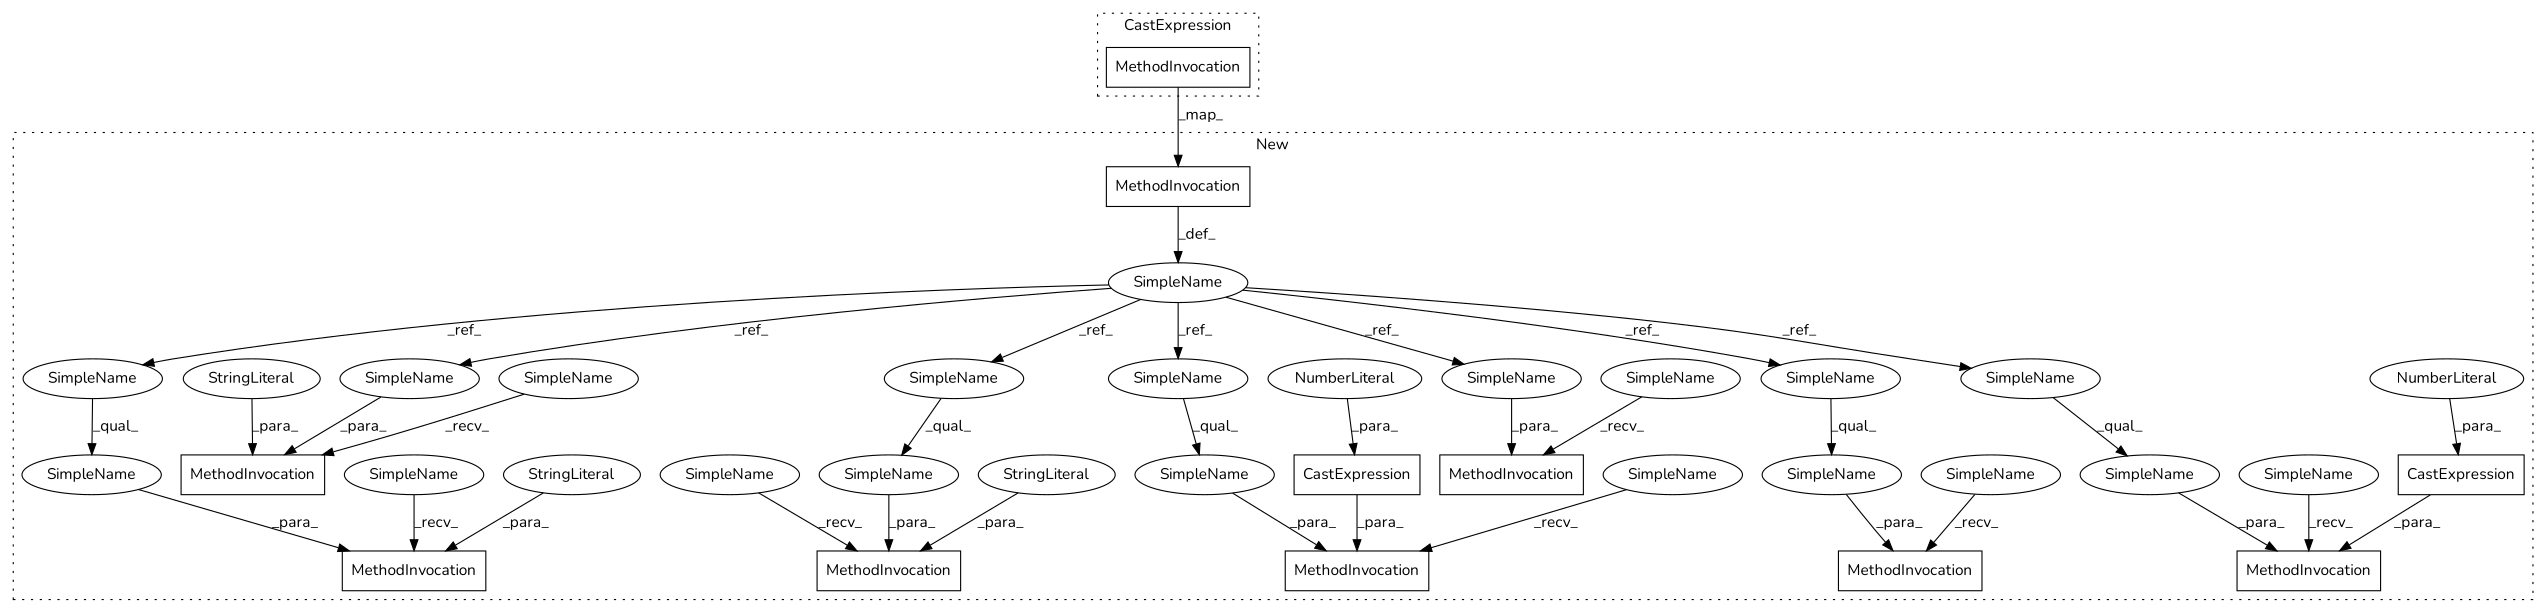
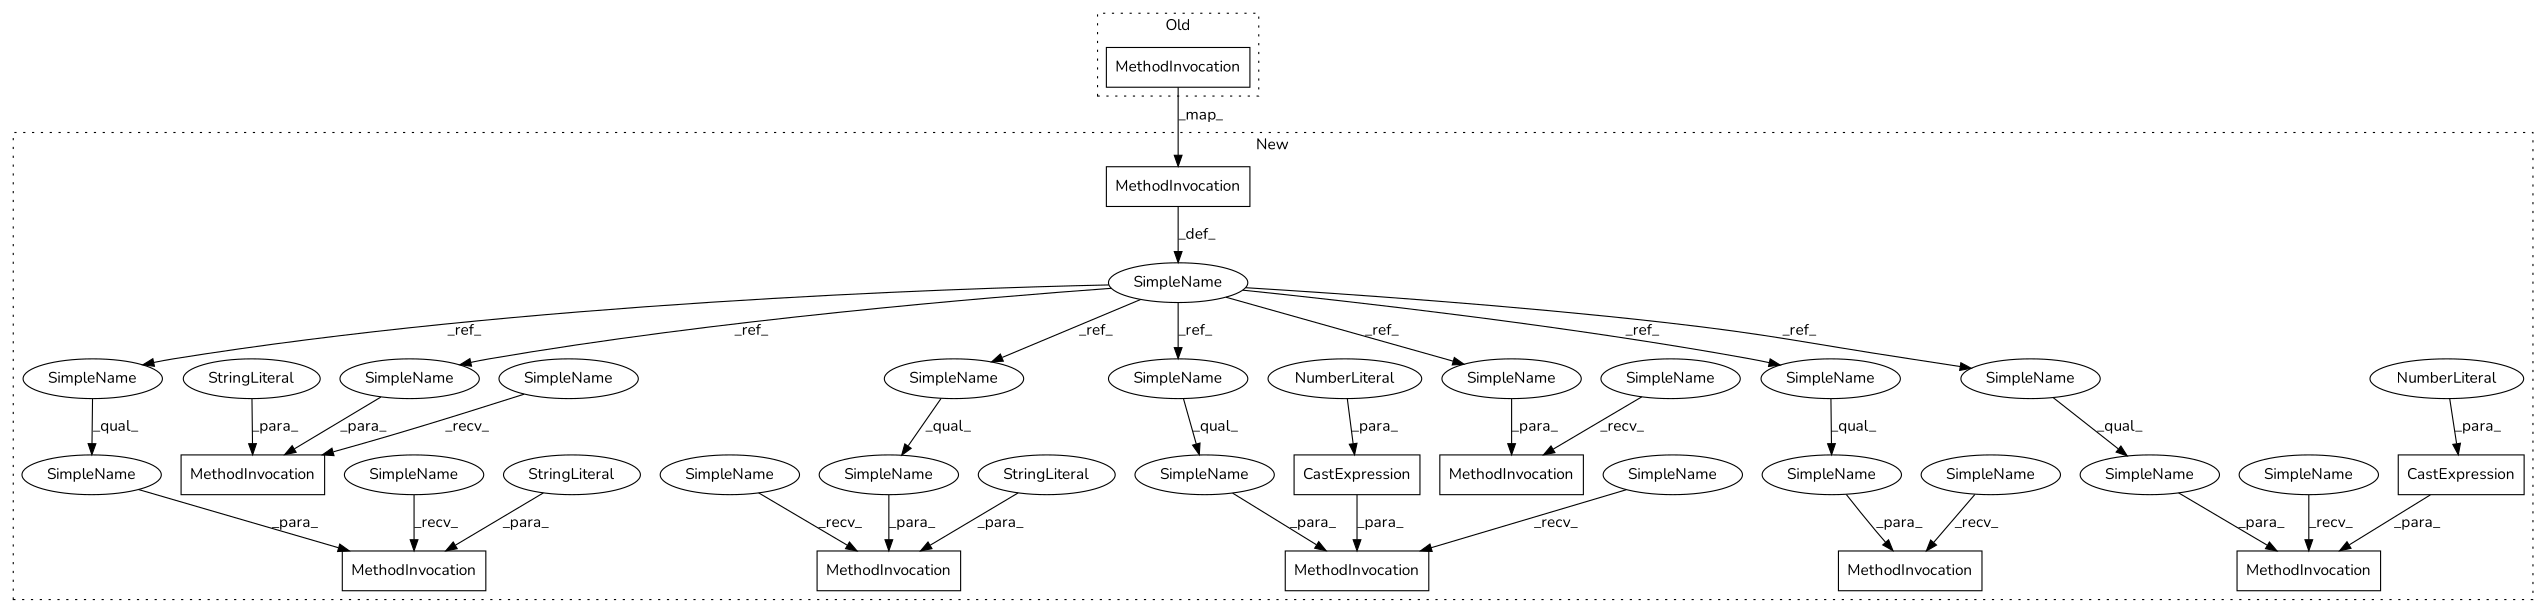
  digraph {
    fontname=Nunito
    node [a=42 l=6 s=9266 shape=ellipse fontname=Nunito]
    edge [fontname=Nunito]
    n1 [a=11 label=CastExpression s=9465 shape=box]
    n2 [a=11 label=CastExpression s=9399 shape=box]
    n3 [a=32 l="6,30" label=MethodInvocation s="9587,9615" shape=box]
    n4 [a=32 l="36,1" label=MethodInvocation s="9046,9105" shape=box]
    n5 [a=32 l="6,1" label=MethodInvocation s="9317,9371" shape=box]
    n6 [a=32 l="6,1" label=MethodInvocation s="9221,9295" shape=box]
    n7 [a=32 l="5,1" label=MethodInvocation s="9526,9565" shape=box]
    n8 [a=32 l="5,38" label=MethodInvocation s="9140,9162" shape=box]
    n9 [a=32 l="6,1" label=MethodInvocation s="9459,9504" shape=box]
    n10 [a=32 l="6,1" label=MethodInvocation s="9393,9437" shape=box]
    n11 [a=34 label=NumberLiteral s=9405]
    n12 [a=34 l=4 label=NumberLiteral s=9471]
    n13 [l=17 label=SimpleName s=9145]
    n14 [label=SimpleName s=9133]
    n15 [l=29 label=SimpleName]
    n16 [l=34 label=SimpleName s=9531]
    n17 [l=17 label=SimpleName s=9477]
    n18 [label=SimpleName s=9310]
    n19 [l=17 label=SimpleName s=9598]
    n20 [label=SimpleName s=9452]
    n21 [l=17 label=SimpleName s=9413]
    n22 [l=17 label=SimpleName s=9014]
    n23 [label=SimpleName s=9386]
    n24 [label=SimpleName s=9580]
    n25 [label=SimpleName s=9214]
    n26 [label=SimpleName s=9519]
    n27 [l=27 label=SimpleName s=9477]
    n28 [l=17 label=SimpleName]
    n29 [l=24 label=SimpleName s=9413]
    n30 [l=17 label=SimpleName s=9339]
    n31 [l=17 label=SimpleName s=9531]
    n32 [l=32 label=SimpleName s=9339]
    n33 [a=45 l=14 label=StringLiteral s=9323]
    n34 [a=45 l=3 label=StringLiteral s=9593]
    n35 [a=45 l=37 label=StringLiteral s=9227]
    n36 [a=32 l="6,1" label=MethodInvocation s="7374,7403" shape=box]
    subgraph cluster_1 {
      label=New
      style=dotted
      n1
      n2
      n3
      n4
      n5
      n6
      n7
      n8
      n9
      n10
      n11
      n12
      n13
      n14
      n15
      n16
      n17
      n18
      n19
      n20
      n21
      n22
      n23
      n24
      n25
      n26
      n27
      n28
      n29
      n30
      n31
      n32
      n33
      n34
      n35
    }
    subgraph cluster_2 {
-     label=CastExpression
+     label=Old
      style=dotted
      n36
    }
    n1 -> n9 [label=_para_]
    n2 -> n10 [label=_para_]
    n4 -> n22 [label=_def_]
    n11 -> n2 [label=_para_]
    n12 -> n1 [label=_para_]
    n13 -> n8 [label=_para_]
    n14 -> n8 [label=_recv_]
    n15 -> n6 [label=_para_]
    n16 -> n7 [label=_para_]
    n17 -> n27 [label=_qual_]
    n18 -> n5 [label=_recv_]
    n19 -> n3 [label=_para_]
    n20 -> n9 [label=_recv_]
    n21 -> n29 [label=_qual_]
    n22 -> n13 [label=_ref_]
    n22 -> n17 [label=_ref_]
    n22 -> n19 [label=_ref_]
    n22 -> n21 [label=_ref_]
    n22 -> n28 [label=_ref_]
    n22 -> n30 [label=_ref_]
    n22 -> n31 [label=_ref_]
    n23 -> n10 [label=_recv_]
    n24 -> n3 [label=_recv_]
    n25 -> n6 [label=_recv_]
    n26 -> n7 [label=_recv_]
    n27 -> n9 [label=_para_]
    n28 -> n15 [label=_qual_]
    n29 -> n10 [label=_para_]
    n30 -> n32 [label=_qual_]
    n31 -> n16 [label=_qual_]
    n32 -> n5 [label=_para_]
    n33 -> n5 [label=_para_]
    n34 -> n3 [label=_para_]
    n35 -> n6 [label=_para_]
    n36 -> n4 [label=_map_]
  }
